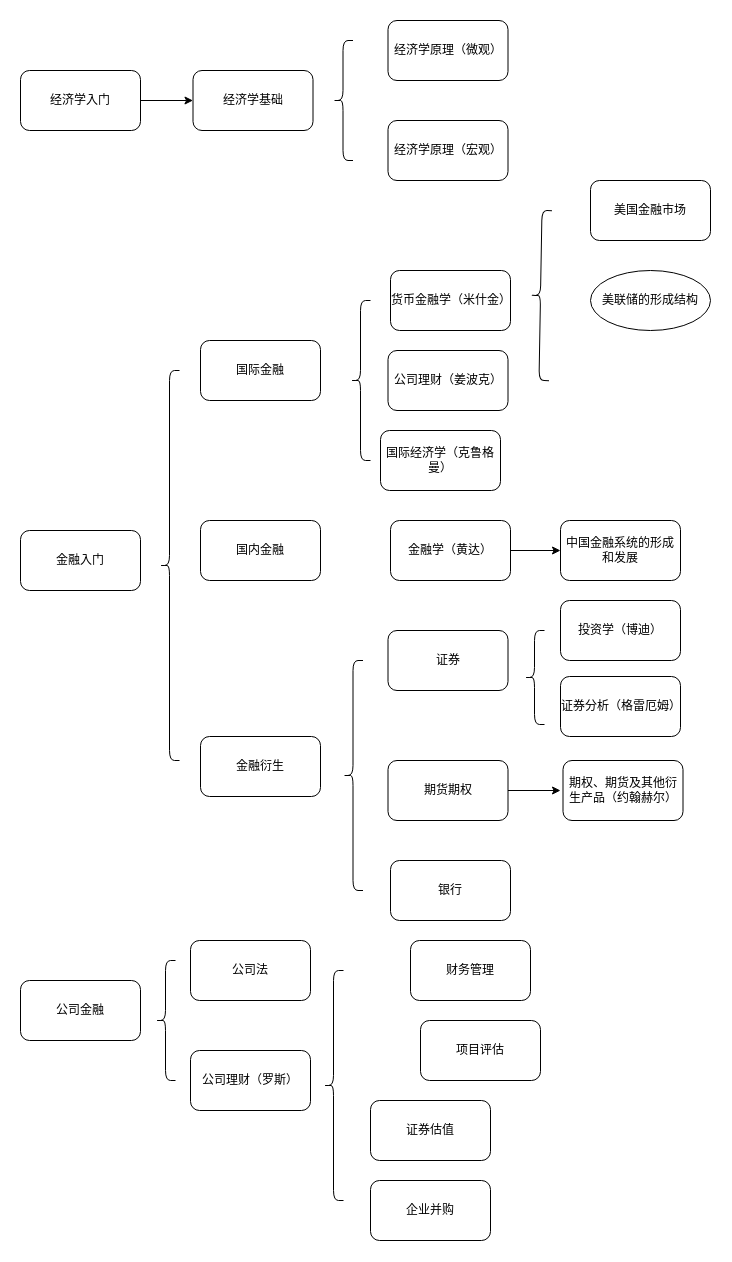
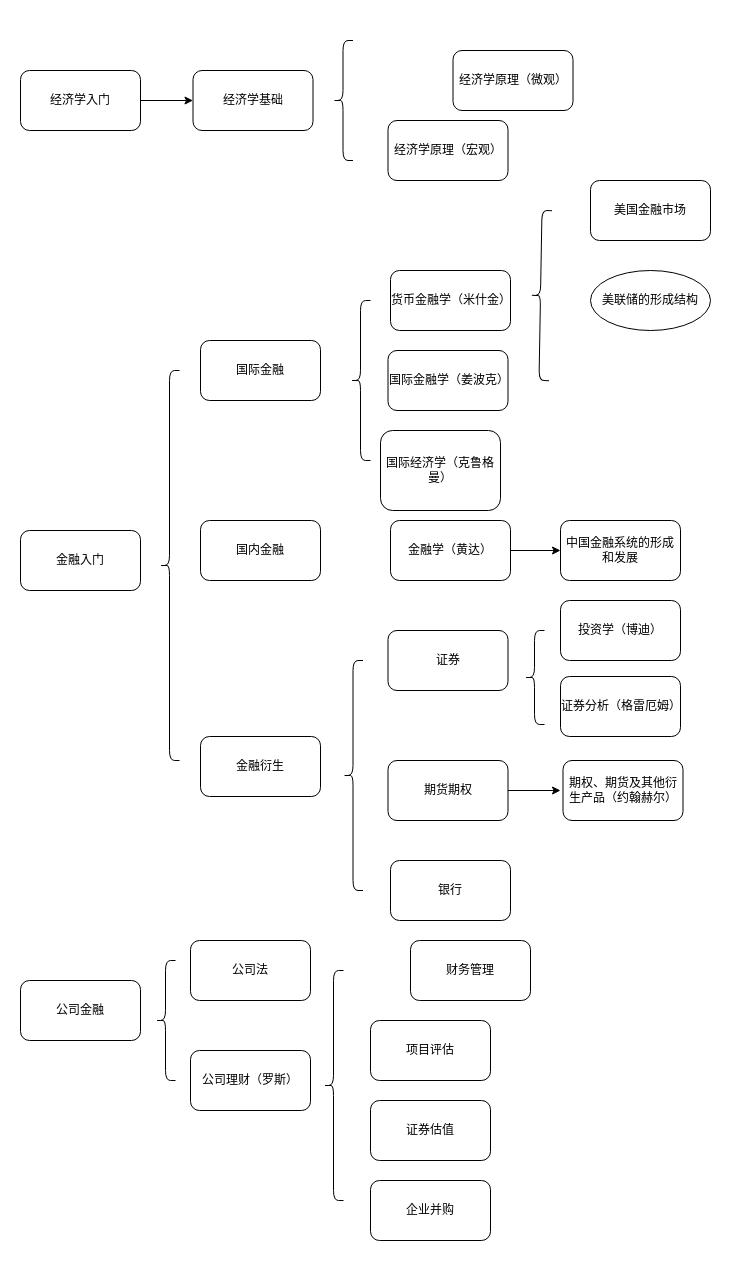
  <mxCell id="0" />
  <mxCell id="1" parent="0" />
  <mxCell id="2" value="经济学基础" style="rounded=1;whiteSpace=wrap;html=1;" vertex="1" parent="1"><mxGeometry x="192.5" y="70" width="120" height="60" as="geometry" /></mxCell>
- <mxCell id="3" value="经济学原理（微观）" style="rounded=1;whiteSpace=wrap;html=1;" vertex="1" parent="1"><mxGeometry x="387.5" y="20" width="120" height="60" as="geometry" /></mxCell>
+ <mxCell id="3" value="经济学原理（微观）" style="rounded=1;whiteSpace=wrap;html=1;" vertex="1" parent="1"><mxGeometry x="452.5" y="50" width="120" height="60" as="geometry" /></mxCell>
  <mxCell id="4" value="经济学原理（宏观）" style="rounded=1;whiteSpace=wrap;html=1;" vertex="1" parent="1"><mxGeometry x="387.5" y="120" width="120" height="60" as="geometry" /></mxCell>
  <mxCell id="5" value="金融入门" style="rounded=1;whiteSpace=wrap;html=1;" vertex="1" parent="1"><mxGeometry x="20" y="530" width="120" height="60" as="geometry" /></mxCell>
  <mxCell id="6" value="货币金融学（米什金）" style="rounded=1;whiteSpace=wrap;html=1;" vertex="1" parent="1"><mxGeometry x="390" y="270" width="120" height="60" as="geometry" /></mxCell>
  <mxCell id="7" value="" style="shape=curlyBracket;whiteSpace=wrap;html=1;rounded=1;" vertex="1" parent="1"><mxGeometry x="332.5" y="40" width="20" height="120" as="geometry" /></mxCell>
  <mxCell id="8" value="美国金融市场" style="rounded=1;whiteSpace=wrap;html=1;" vertex="1" parent="1"><mxGeometry x="590" y="180" width="120" height="60" as="geometry" /></mxCell>
  <mxCell id="9" value="美联储的形成结构" style="ellipse;whiteSpace=wrap;html=1;" vertex="1" parent="1"><mxGeometry x="590" y="270" width="120" height="60" as="geometry" /></mxCell>
  <mxCell id="10" value="" style="shape=curlyBracket;whiteSpace=wrap;html=1;rounded=1;rotation=1;" vertex="1" parent="1"><mxGeometry x="530" y="210" width="20" height="170" as="geometry" /></mxCell>
  <mxCell id="11" value="金融学（黄达）" style="rounded=1;whiteSpace=wrap;html=1;" vertex="1" parent="1"><mxGeometry x="390" y="520" width="120" height="60" as="geometry" /></mxCell>
  <mxCell id="12" value="中国金融系统的形成和发展" style="rounded=1;whiteSpace=wrap;html=1;" vertex="1" parent="1"><mxGeometry x="560" y="520" width="120" height="60" as="geometry" /></mxCell>
- <mxCell id="13" value="公司理财（姜波克）" style="rounded=1;whiteSpace=wrap;html=1;" vertex="1" parent="1"><mxGeometry x="387.5" y="350" width="120" height="60" as="geometry" /></mxCell>
+ <mxCell id="13" value="国际金融学（姜波克）" style="rounded=1;whiteSpace=wrap;html=1;" vertex="1" parent="1"><mxGeometry x="387.5" y="350" width="120" height="60" as="geometry" /></mxCell>
  <mxCell id="14" value="国际金融" style="rounded=1;whiteSpace=wrap;html=1;" vertex="1" parent="1"><mxGeometry x="200" y="340" width="120" height="60" as="geometry" /></mxCell>
  <mxCell id="15" value="国内金融" style="rounded=1;whiteSpace=wrap;html=1;" vertex="1" parent="1"><mxGeometry x="200" y="520" width="120" height="60" as="geometry" /></mxCell>
  <mxCell id="16" value="" style="shape=curlyBracket;whiteSpace=wrap;html=1;rounded=1;" vertex="1" parent="1"><mxGeometry x="350" y="300" width="20" height="160" as="geometry" /></mxCell>
  <mxCell id="17" value="" style="shape=curlyBracket;whiteSpace=wrap;html=1;rounded=1;" vertex="1" parent="1"><mxGeometry x="159" y="370" width="20" height="390" as="geometry" /></mxCell>
  <mxCell id="18" value="" style="endArrow=classic;html=1;entryX=0;entryY=0.5;entryDx=0;entryDy=0;" edge="1" parent="1" target="12"><mxGeometry width="50" height="50" relative="1" as="geometry"><mxPoint x="510" y="550" as="sourcePoint" /><mxPoint x="560" y="530" as="targetPoint" /></mxGeometry></mxCell>
  <mxCell id="19" value="金融衍生" style="rounded=1;whiteSpace=wrap;html=1;" vertex="1" parent="1"><mxGeometry x="200" y="736" width="120" height="60" as="geometry" /></mxCell>
  <mxCell id="20" value="银行" style="rounded=1;whiteSpace=wrap;html=1;" vertex="1" parent="1"><mxGeometry x="390" y="860" width="120" height="60" as="geometry" /></mxCell>
  <mxCell id="21" value="证券" style="rounded=1;whiteSpace=wrap;html=1;" vertex="1" parent="1"><mxGeometry x="387.5" y="630" width="120" height="60" as="geometry" /></mxCell>
  <mxCell id="22" value="期货期权" style="rounded=1;whiteSpace=wrap;html=1;" vertex="1" parent="1"><mxGeometry x="387.5" y="760" width="120" height="60" as="geometry" /></mxCell>
  <mxCell id="23" value="期权、期货及其他衍生产品（约翰赫尔）" style="rounded=1;whiteSpace=wrap;html=1;" vertex="1" parent="1"><mxGeometry x="562.5" y="760" width="120" height="60" as="geometry" /></mxCell>
  <mxCell id="24" value="投资学（博迪）" style="rounded=1;whiteSpace=wrap;html=1;" vertex="1" parent="1"><mxGeometry x="560" y="600" width="120" height="60" as="geometry" /></mxCell>
  <mxCell id="25" value="证券分析（格雷厄姆）" style="rounded=1;whiteSpace=wrap;html=1;" vertex="1" parent="1"><mxGeometry x="560" y="676" width="120" height="60" as="geometry" /></mxCell>
- <mxCell id="26" value="国际经济学（克鲁格曼）" style="rounded=1;whiteSpace=wrap;html=1;" vertex="1" parent="1"><mxGeometry x="380" y="430" width="120" height="60" as="geometry" /></mxCell>
+ <mxCell id="26" value="国际经济学（克鲁格曼）" style="rounded=1;whiteSpace=wrap;html=1;" vertex="1" parent="1"><mxGeometry x="380" y="430" width="120" height="80" as="geometry" /></mxCell>
  <mxCell id="27" value="" style="shape=curlyBracket;whiteSpace=wrap;html=1;rounded=1;" vertex="1" parent="1"><mxGeometry x="342.5" y="660" width="20" height="230" as="geometry" /></mxCell>
  <mxCell id="28" value="" style="shape=curlyBracket;whiteSpace=wrap;html=1;rounded=1;" vertex="1" parent="1"><mxGeometry x="524" y="630" width="20" height="94" as="geometry" /></mxCell>
  <mxCell id="29" value="" style="endArrow=classic;html=1;exitX=1;exitY=0.5;exitDx=0;exitDy=0;" edge="1" parent="1" source="22"><mxGeometry width="50" height="50" relative="1" as="geometry"><mxPoint x="510" y="830" as="sourcePoint" /><mxPoint x="560" y="790" as="targetPoint" /></mxGeometry></mxCell>
  <mxCell id="30" value="经济学入门" style="rounded=1;whiteSpace=wrap;html=1;" vertex="1" parent="1"><mxGeometry x="20" y="70" width="120" height="60" as="geometry" /></mxCell>
  <mxCell id="31" value="" style="endArrow=classic;html=1;" edge="1" parent="1" source="30" target="2"><mxGeometry width="50" height="50" relative="1" as="geometry"><mxPoint x="140" y="150" as="sourcePoint" /><mxPoint x="190" y="100" as="targetPoint" /></mxGeometry></mxCell>
  <mxCell id="32" value="公司金融" style="rounded=1;whiteSpace=wrap;html=1;" vertex="1" parent="1"><mxGeometry x="20" y="980" width="120" height="60" as="geometry" /></mxCell>
  <mxCell id="33" value="公司理财（罗斯）" style="rounded=1;whiteSpace=wrap;html=1;" vertex="1" parent="1"><mxGeometry x="190" y="1050" width="120" height="60" as="geometry" /></mxCell>
  <mxCell id="34" value="公司法" style="rounded=1;whiteSpace=wrap;html=1;" vertex="1" parent="1"><mxGeometry x="190" y="940" width="120" height="60" as="geometry" /></mxCell>
  <mxCell id="35" value="财务管理" style="rounded=1;whiteSpace=wrap;html=1;" vertex="1" parent="1"><mxGeometry x="410" y="940" width="120" height="60" as="geometry" /></mxCell>
- <mxCell id="36" value="项目评估" style="rounded=1;whiteSpace=wrap;html=1;" vertex="1" parent="1"><mxGeometry x="420" y="1020" width="120" height="60" as="geometry" /></mxCell>
+ <mxCell id="36" value="项目评估" style="rounded=1;whiteSpace=wrap;html=1;" vertex="1" parent="1"><mxGeometry x="370" y="1020" width="120" height="60" as="geometry" /></mxCell>
  <mxCell id="37" value="证券估值" style="rounded=1;whiteSpace=wrap;html=1;" vertex="1" parent="1"><mxGeometry x="370" y="1100" width="120" height="60" as="geometry" /></mxCell>
  <mxCell id="38" value="企业并购" style="rounded=1;whiteSpace=wrap;html=1;" vertex="1" parent="1"><mxGeometry x="370" y="1180" width="120" height="60" as="geometry" /></mxCell>
  <mxCell id="39" value="" style="shape=curlyBracket;whiteSpace=wrap;html=1;rounded=1;" vertex="1" parent="1"><mxGeometry x="155" y="960" width="20" height="120" as="geometry" /></mxCell>
  <mxCell id="40" value="" style="shape=curlyBracket;whiteSpace=wrap;html=1;rounded=1;" vertex="1" parent="1"><mxGeometry x="323" y="970" width="20" height="230" as="geometry" /></mxCell>
